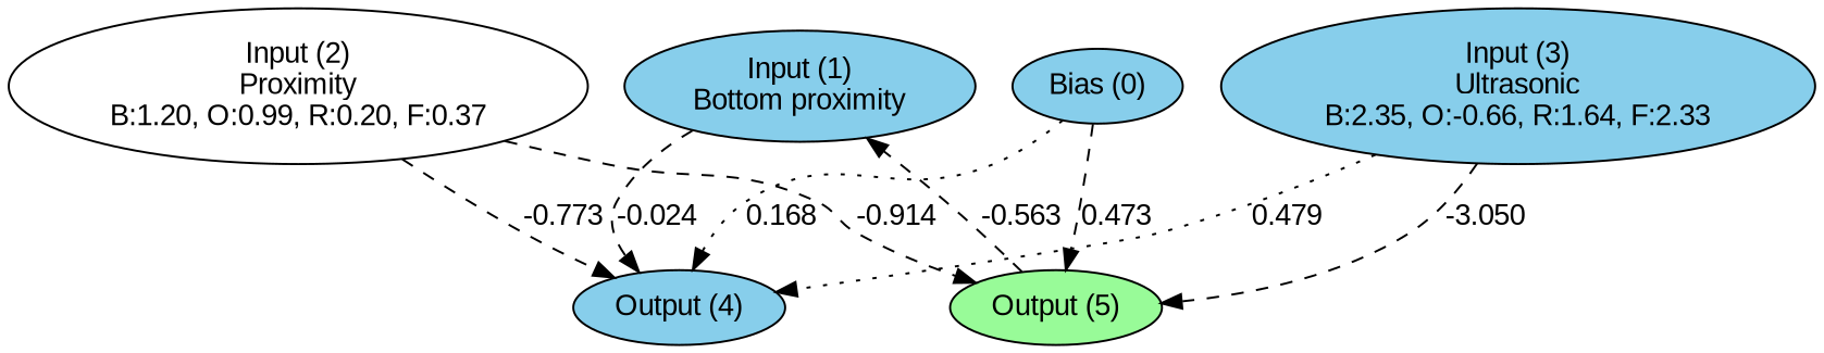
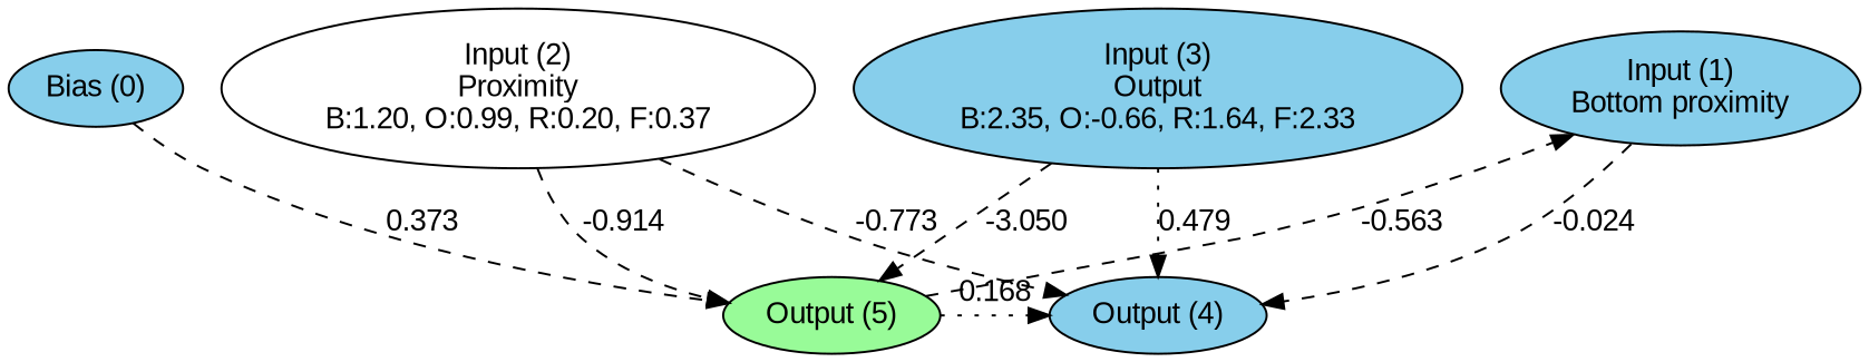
  digraph {
    fontname="Liberation Sans"
    node [fillcolor=skyblue fontname="Liberation Sans" style=filled]
    edge [fontname="Liberation Sans" style=dashed]
    n1 [label="Bias (0)"]
    n2 [label="Input (1)\nBottom proximity"]
    n3 [fillcolor=white label="Input (2)\nProximity\nB:1.20, O:0.99, R:0.20, F:0.37"]
-   n4 [label="Input (3)\nUltrasonic\nB:2.35, O:-0.66, R:1.64, F:2.33"]
+   n4 [label="Input (3)\nOutput\nB:2.35, O:-0.66, R:1.64, F:2.33"]
    n5 [label="Output (4)"]
    n6 [fillcolor=palegreen label="Output (5)"]
    subgraph sub_1 {
      rank=same
      n1
      n2
      n3
      n4
    }
    subgraph sub_2 {
      rank=same
      n5
      n6
    }
-   n1 -> n5 [label=0.168 style=dotted]
-   n1 -> n6 [label=0.473]
+   n6 -> n5 [label=0.168 style=dotted]
+   n1 -> n6 [label=0.373]
    n2 -> n5 [label=-0.024]
    n3 -> n5 [label=-0.773]
    n3 -> n6 [label=-0.914]
    n4 -> n5 [label=0.479 style=dotted]
    n4 -> n6 [label=-3.050]
    n6 -> n2 [label=-0.563]
  }
